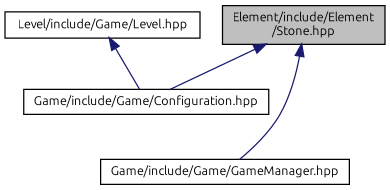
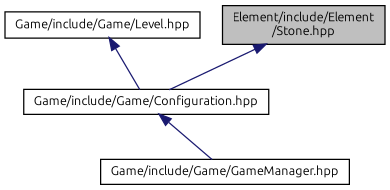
  digraph {
    fontname=Ubuntu
    node [color=black fillcolor=white fontname=Ubuntu fontsize=10 shape=record style=filled]
    edge [color=midnightblue dir=back fontname=Ubuntu fontsize=10 labelfontname=Helvetica labelfontsize=10 style=solid]
    n1 [fillcolor=grey75 fontcolor=black height=0.2 label="Element/include/Element\l/Stone.hpp" width=0.4]
    n2 [height=0.2 label="Game/include/Game/Configuration.hpp" width=0.4]
-   n3 [height=0.2 label="Level/include/Game/Level.hpp" width=0.4]
+   n3 [height=0.2 label="Game/include/Game/Level.hpp" width=0.4]
    n4 [height=0.2 label="Game/include/Game/GameManager.hpp" width=0.4]
    n1 -> n2
-   n1 -> n4
+   n2 -> n4
    n3 -> n2
  }
